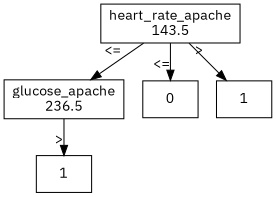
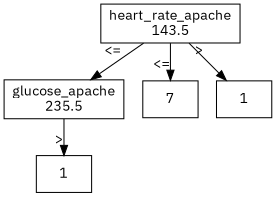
  digraph {
    fontname="IBM Plex Sans"
    node [fontname="IBM Plex Sans" shape=cube]
    edge [fontname="IBM Plex Sans" xlabel=">"]
-   n1 [label="glucose_apache\n236.5"]
+   n1 [label="glucose_apache\n235.5"]
    n2 [label=1]
    n3 [label="heart_rate_apache\n143.5"]
-   n4 [label=0]
+   n4 [label=7]
    n5 [label=1]
    n1 -> n2
    n3 -> n1 [xlabel="<="]
    n3 -> n4 [xlabel="<="]
    n3 -> n5
  }
